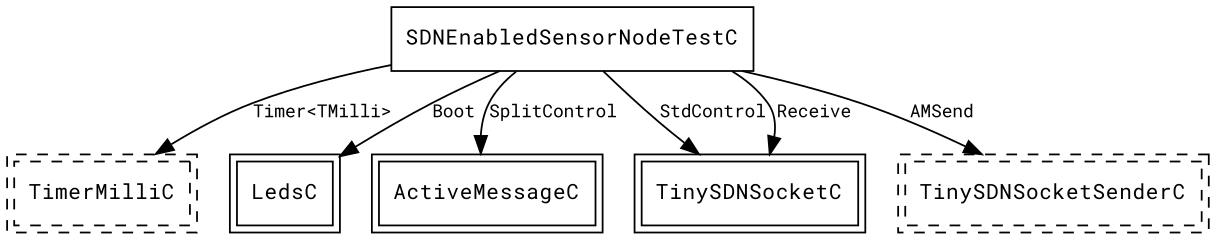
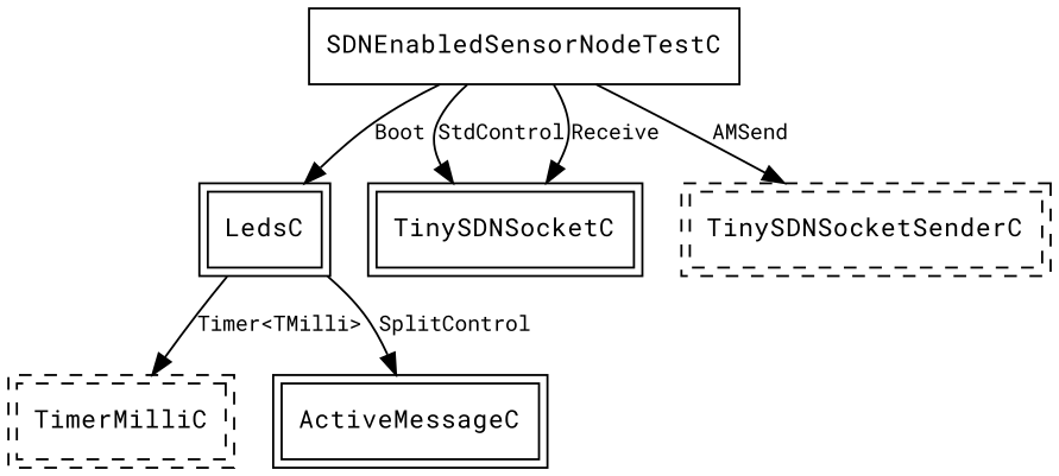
  digraph {
    fontname="Roboto Mono"
    node [fontname="Roboto Mono" fontsize=12 shape=box peripheries=2]
    edge [fontname="Roboto Mono" fontsize=10]
    SDNEnabledSensorNodeTestC [peripheries=""]
    n2 [label=TimerMilliC style=dashed]
    LedsC
    ActiveMessageC
    TinySDNSocketC
    n6 [label=TinySDNSocketSenderC style=dashed]
-   SDNEnabledSensorNodeTestC -> n2 [label="Timer<TMilli>"]
+   LedsC -> n2 [label="Timer<TMilli>"]
    SDNEnabledSensorNodeTestC -> LedsC [label=Boot]
-   SDNEnabledSensorNodeTestC -> ActiveMessageC [label=SplitControl]
+   LedsC -> ActiveMessageC [label=SplitControl]
    SDNEnabledSensorNodeTestC -> TinySDNSocketC [label=StdControl]
    SDNEnabledSensorNodeTestC -> TinySDNSocketC [label=Receive]
    SDNEnabledSensorNodeTestC -> n6 [label=AMSend]
  }
